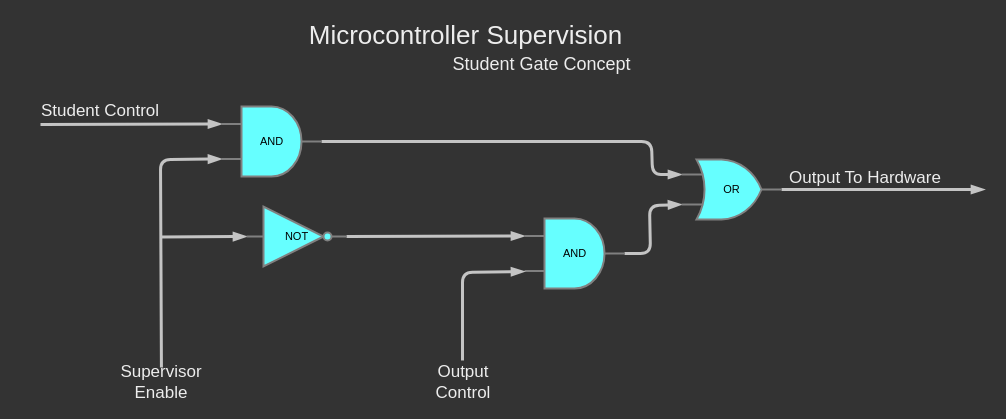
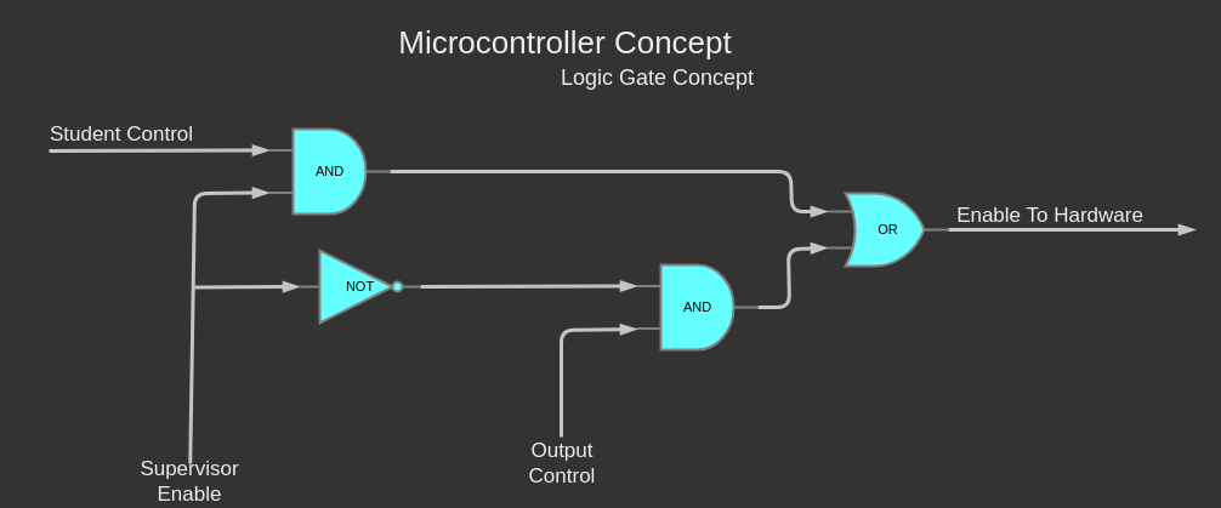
  <mxCell id="0" />
  <mxCell id="1" parent="0" />
  <mxCell id="2" style="edgeStyle=none;shape=connector;rounded=1;orthogonalLoop=1;jettySize=auto;html=1;entryX=0;entryY=0.75;entryDx=0;entryDy=0;entryPerimeter=0;labelBackgroundColor=default;fontFamily=Helvetica;fontSize=11;fontColor=default;endArrow=blockThin;strokeColor=#C4C4C4;strokeWidth=3;endFill=1;" edge="1" parent="1" source="3" target="8"><mxGeometry relative="1" as="geometry"><Array as="points"><mxPoint x="160" y="159" /></Array></mxGeometry></mxCell>
- <mxCell id="3" value="Supervisor Enable" style="text;html=1;strokeColor=none;fillColor=none;align=center;verticalAlign=middle;whiteSpace=wrap;rounded=0;fontColor=#EDEDED;fontSize=17;fontFamily=Helvetica;" vertex="1" parent="1"><mxGeometry x="131" y="367" width="60" height="30" as="geometry" /></mxCell>
+ <mxCell id="3" value="Supervisor Enable" style="text;html=1;strokeColor=none;fillColor=none;align=center;verticalAlign=middle;whiteSpace=wrap;rounded=0;fontColor=#EDEDED;fontSize=17;fontFamily=Helvetica;" vertex="1" parent="1"><mxGeometry x="126" y="382" width="60" height="30" as="geometry" /></mxCell>
  <mxCell id="4" style="edgeStyle=none;shape=connector;rounded=1;orthogonalLoop=1;jettySize=auto;html=1;entryX=0;entryY=0.25;entryDx=0;entryDy=0;entryPerimeter=0;labelBackgroundColor=default;fontFamily=Helvetica;fontSize=11;fontColor=default;endArrow=blockThin;endFill=1;strokeColor=#C4C4C4;strokeWidth=3;" edge="1" parent="1" target="8"><mxGeometry relative="1" as="geometry"><mxPoint x="40" y="124" as="sourcePoint" /></mxGeometry></mxCell>
  <mxCell id="5" value="Student Control" style="text;html=1;strokeColor=none;fillColor=none;align=center;verticalAlign=middle;whiteSpace=wrap;rounded=0;fontColor=#EDEDED;fontSize=17;fontFamily=Helvetica;" vertex="1" parent="1"><mxGeometry x="20" y="86" width="160" height="50" as="geometry" /></mxCell>
  <mxCell id="6" value="" style="endArrow=blockThin;html=1;strokeWidth=3;rounded=1;strokeColor=#C4C4C4;entryX=0;entryY=0.5;entryDx=0;entryDy=0;entryPerimeter=0;endFill=1;" edge="1" parent="1" target="10"><mxGeometry width="50" height="50" relative="1" as="geometry"><mxPoint x="160" y="236.5" as="sourcePoint" /><mxPoint x="350" y="236" as="targetPoint" /><Array as="points" /></mxGeometry></mxCell>
  <mxCell id="7" style="edgeStyle=none;shape=connector;rounded=1;orthogonalLoop=1;jettySize=auto;html=1;exitX=1;exitY=0.5;exitDx=0;exitDy=0;exitPerimeter=0;entryX=0;entryY=0.25;entryDx=0;entryDy=0;entryPerimeter=0;labelBackgroundColor=default;fontFamily=Helvetica;fontSize=11;fontColor=default;endArrow=blockThin;endFill=1;strokeColor=#C4C4C4;strokeWidth=3;" edge="1" parent="1" source="8" target="16"><mxGeometry relative="1" as="geometry"><Array as="points"><mxPoint x="651" y="141" /><mxPoint x="652" y="174" /></Array></mxGeometry></mxCell>
  <mxCell id="8" value="AND" style="verticalLabelPosition=middle;shadow=0;dashed=0;align=center;html=1;verticalAlign=middle;shape=mxgraph.electrical.logic_gates.logic_gate;operation=and;fontFamily=Helvetica;fontSize=11;fontColor=default;strokeWidth=2;fillColor=#66FFFF;strokeColor=#808080;labelPosition=center;" vertex="1" parent="1"><mxGeometry x="221" y="106" width="100" height="70" as="geometry" /></mxCell>
  <mxCell id="9" style="edgeStyle=none;shape=connector;rounded=1;orthogonalLoop=1;jettySize=auto;html=1;exitX=1;exitY=0.5;exitDx=0;exitDy=0;exitPerimeter=0;entryX=0;entryY=0.25;entryDx=0;entryDy=0;entryPerimeter=0;labelBackgroundColor=default;fontFamily=Helvetica;fontSize=11;fontColor=default;endArrow=blockThin;endFill=1;strokeColor=#C4C4C4;strokeWidth=3;" edge="1" parent="1" source="10" target="12"><mxGeometry relative="1" as="geometry" /></mxCell>
  <mxCell id="10" value="NOT" style="verticalLabelPosition=middle;shadow=0;dashed=0;align=center;html=1;verticalAlign=middle;shape=mxgraph.electrical.logic_gates.inverter_2;fontFamily=Helvetica;fontSize=11;fontColor=default;strokeColor=#808080;strokeWidth=2;fillColor=#66FFFF;labelPosition=center;" vertex="1" parent="1"><mxGeometry x="246" y="206" width="100" height="60" as="geometry" /></mxCell>
  <mxCell id="11" style="edgeStyle=none;shape=connector;rounded=1;orthogonalLoop=1;jettySize=auto;html=1;exitX=1;exitY=0.5;exitDx=0;exitDy=0;exitPerimeter=0;entryX=0;entryY=0.75;entryDx=0;entryDy=0;entryPerimeter=0;labelBackgroundColor=default;fontFamily=Helvetica;fontSize=11;fontColor=default;endArrow=blockThin;endFill=1;strokeColor=#C4C4C4;strokeWidth=3;" edge="1" parent="1" source="12" target="16"><mxGeometry relative="1" as="geometry"><Array as="points"><mxPoint x="650" y="253" /><mxPoint x="649" y="205" /></Array></mxGeometry></mxCell>
  <mxCell id="12" value="AND" style="verticalLabelPosition=middle;shadow=0;dashed=0;align=center;html=1;verticalAlign=middle;shape=mxgraph.electrical.logic_gates.logic_gate;operation=and;fontFamily=Helvetica;fontSize=11;fontColor=default;strokeWidth=2;fillColor=#66FFFF;strokeColor=#808080;labelPosition=center;" vertex="1" parent="1"><mxGeometry x="524" y="218" width="100" height="70" as="geometry" /></mxCell>
  <mxCell id="13" style="edgeStyle=none;shape=connector;rounded=1;orthogonalLoop=1;jettySize=auto;html=1;entryX=0;entryY=0.75;entryDx=0;entryDy=0;entryPerimeter=0;labelBackgroundColor=default;fontFamily=Helvetica;fontSize=11;fontColor=default;endArrow=blockThin;strokeColor=#C4C4C4;strokeWidth=3;endFill=1;" edge="1" parent="1"><mxGeometry relative="1" as="geometry"><mxPoint x="462" y="360" as="sourcePoint" /><mxPoint x="524" y="271" as="targetPoint" /><Array as="points"><mxPoint x="462" y="272" /></Array></mxGeometry></mxCell>
  <mxCell id="14" value="Output Control" style="text;html=1;strokeColor=none;fillColor=none;align=center;verticalAlign=middle;whiteSpace=wrap;rounded=0;fontColor=#EDEDED;fontSize=17;fontFamily=Helvetica;" vertex="1" parent="1"><mxGeometry x="433" y="367" width="60" height="30" as="geometry" /></mxCell>
  <mxCell id="15" style="edgeStyle=none;shape=connector;rounded=1;orthogonalLoop=1;jettySize=auto;html=1;exitX=1;exitY=0.5;exitDx=0;exitDy=0;exitPerimeter=0;labelBackgroundColor=default;fontFamily=Helvetica;fontSize=11;fontColor=default;endArrow=blockThin;endFill=1;strokeColor=#C4C4C4;strokeWidth=3;" edge="1" parent="1" source="16"><mxGeometry relative="1" as="geometry"><mxPoint x="984" y="189" as="targetPoint" /></mxGeometry></mxCell>
  <mxCell id="16" value="OR" style="verticalLabelPosition=middle;shadow=0;dashed=0;align=center;html=1;verticalAlign=middle;shape=mxgraph.electrical.logic_gates.logic_gate;operation=or;fontFamily=Helvetica;fontSize=11;fontColor=default;strokeColor=#808080;strokeWidth=2;fillColor=#66FFFF;labelPosition=center;" vertex="1" parent="1"><mxGeometry x="681" y="159" width="100" height="60" as="geometry" /></mxCell>
- <mxCell id="17" value="Output To Hardware" style="text;html=1;strokeColor=none;fillColor=none;align=center;verticalAlign=middle;whiteSpace=wrap;rounded=0;fontColor=#EDEDED;fontSize=17;fontFamily=Helvetica;" vertex="1" parent="1"><mxGeometry x="771" y="163" width="188" height="30" as="geometry" /></mxCell>
- <mxCell id="18" value="Microcontroller Supervision" style="text;html=1;strokeColor=none;fillColor=none;align=center;verticalAlign=middle;whiteSpace=wrap;rounded=0;fontColor=#EDEDED;fontSize=26;fontFamily=Helvetica;" vertex="1" parent="1"><mxGeometry x="251" y="20" width="429" height="30" as="geometry" /></mxCell>
- <mxCell id="19" value="Student Gate Concept" style="text;html=1;strokeColor=none;fillColor=none;align=center;verticalAlign=middle;whiteSpace=wrap;rounded=0;fontColor=#EDEDED;fontSize=18;fontFamily=Helvetica;" vertex="1" parent="1"><mxGeometry x="327" y="49" width="429" height="30" as="geometry" /></mxCell>
+ <mxCell id="17" value="Enable To Hardware" style="text;html=1;strokeColor=none;fillColor=none;align=center;verticalAlign=middle;whiteSpace=wrap;rounded=0;fontColor=#EDEDED;fontSize=17;fontFamily=Helvetica;" vertex="1" parent="1"><mxGeometry x="771" y="163" width="188" height="30" as="geometry" /></mxCell>
+ <mxCell id="18" value="Microcontroller Concept" style="text;html=1;strokeColor=none;fillColor=none;align=center;verticalAlign=middle;whiteSpace=wrap;rounded=0;fontColor=#EDEDED;fontSize=26;fontFamily=Helvetica;" vertex="1" parent="1"><mxGeometry x="251" y="20" width="429" height="30" as="geometry" /></mxCell>
+ <mxCell id="19" value="Logic Gate Concept" style="text;html=1;strokeColor=none;fillColor=none;align=center;verticalAlign=middle;whiteSpace=wrap;rounded=0;fontColor=#EDEDED;fontSize=18;fontFamily=Helvetica;" vertex="1" parent="1"><mxGeometry x="327" y="49" width="429" height="30" as="geometry" /></mxCell>
